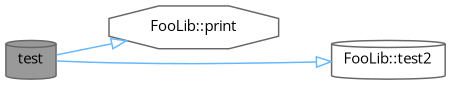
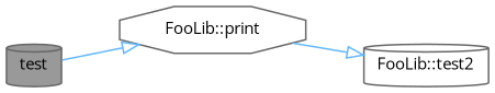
  digraph {
    fontname="Open Sans"
    rankdir=LR
    node [color=grey40 fillcolor=white fontname="Open Sans" fontsize=10 shape=cylinder style=filled]
    edge [arrowhead=onormal color=steelblue1 fontname="Open Sans" fontsize=10 labelfontname=Helvetica labelfontsize=10 style=solid]
    n1 [color=gray40 fillcolor=grey60 fontcolor=black height=0.2 label=test width=0.4]
    n2 [height=0.2 label="FooLib::print" shape=octagon width=0.4]
    n3 [height=0.2 label="FooLib::test2" width=0.4]
    n1 -> n2
-   n1 -> n3
+   n2 -> n3
  }
